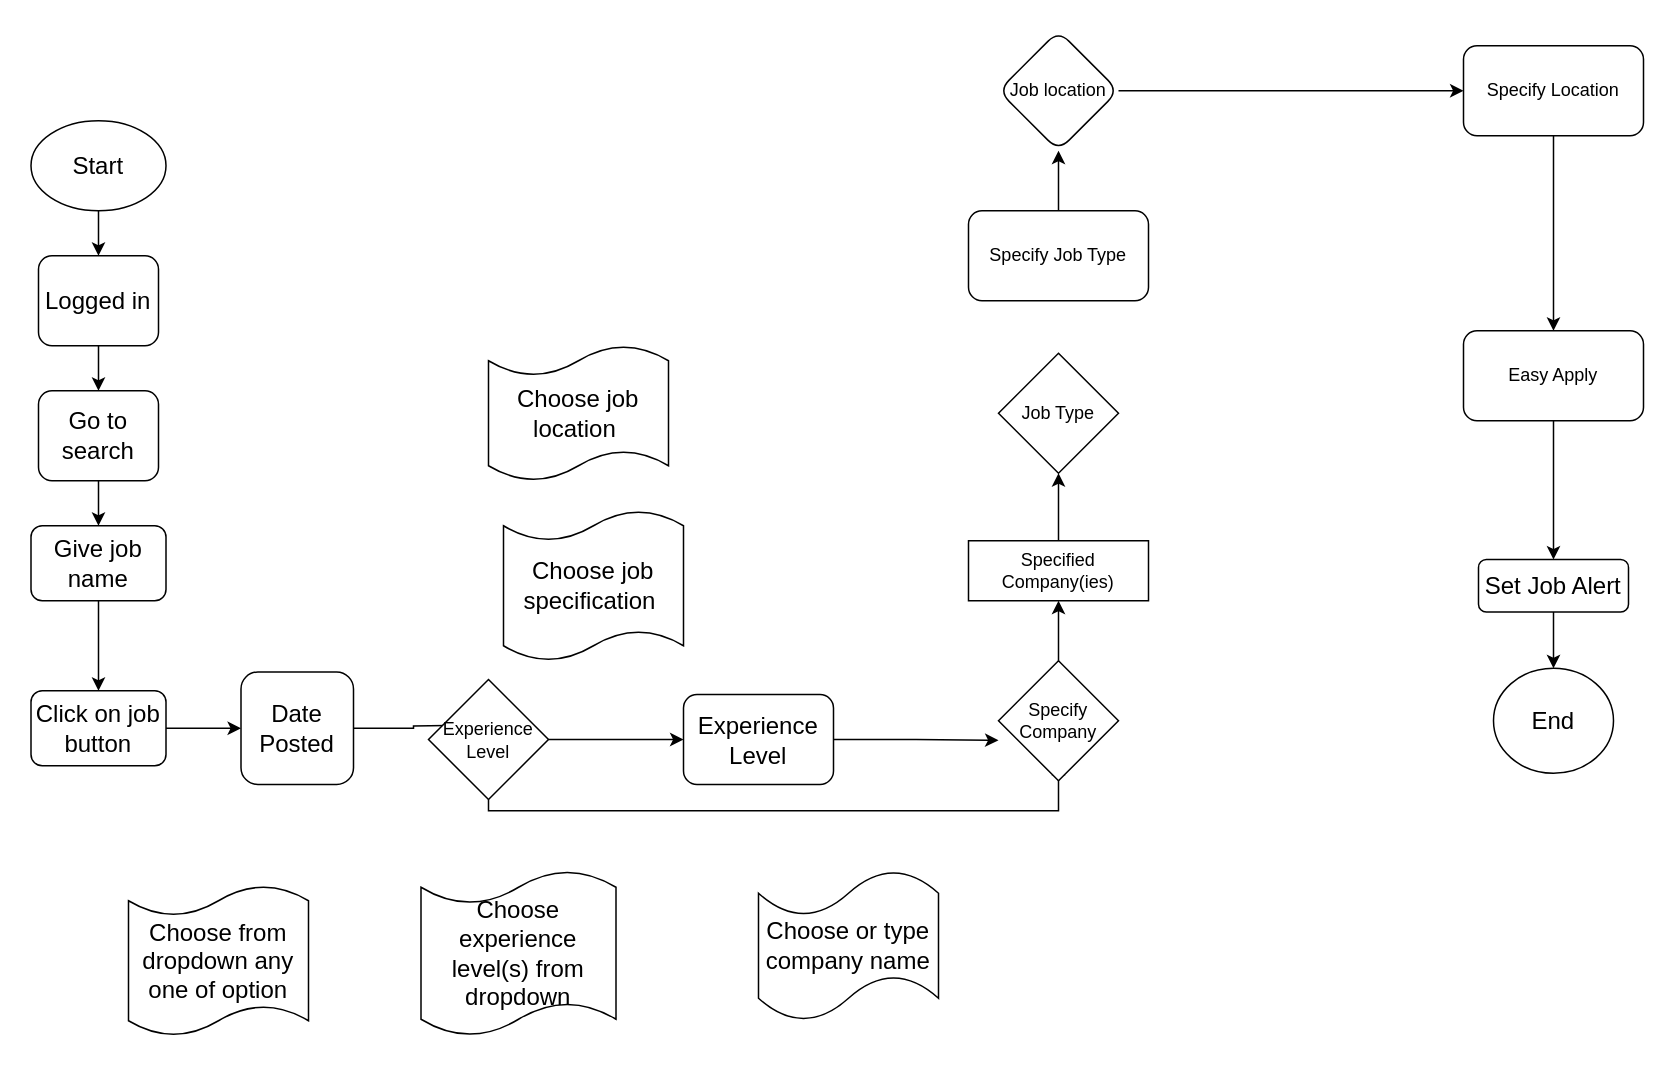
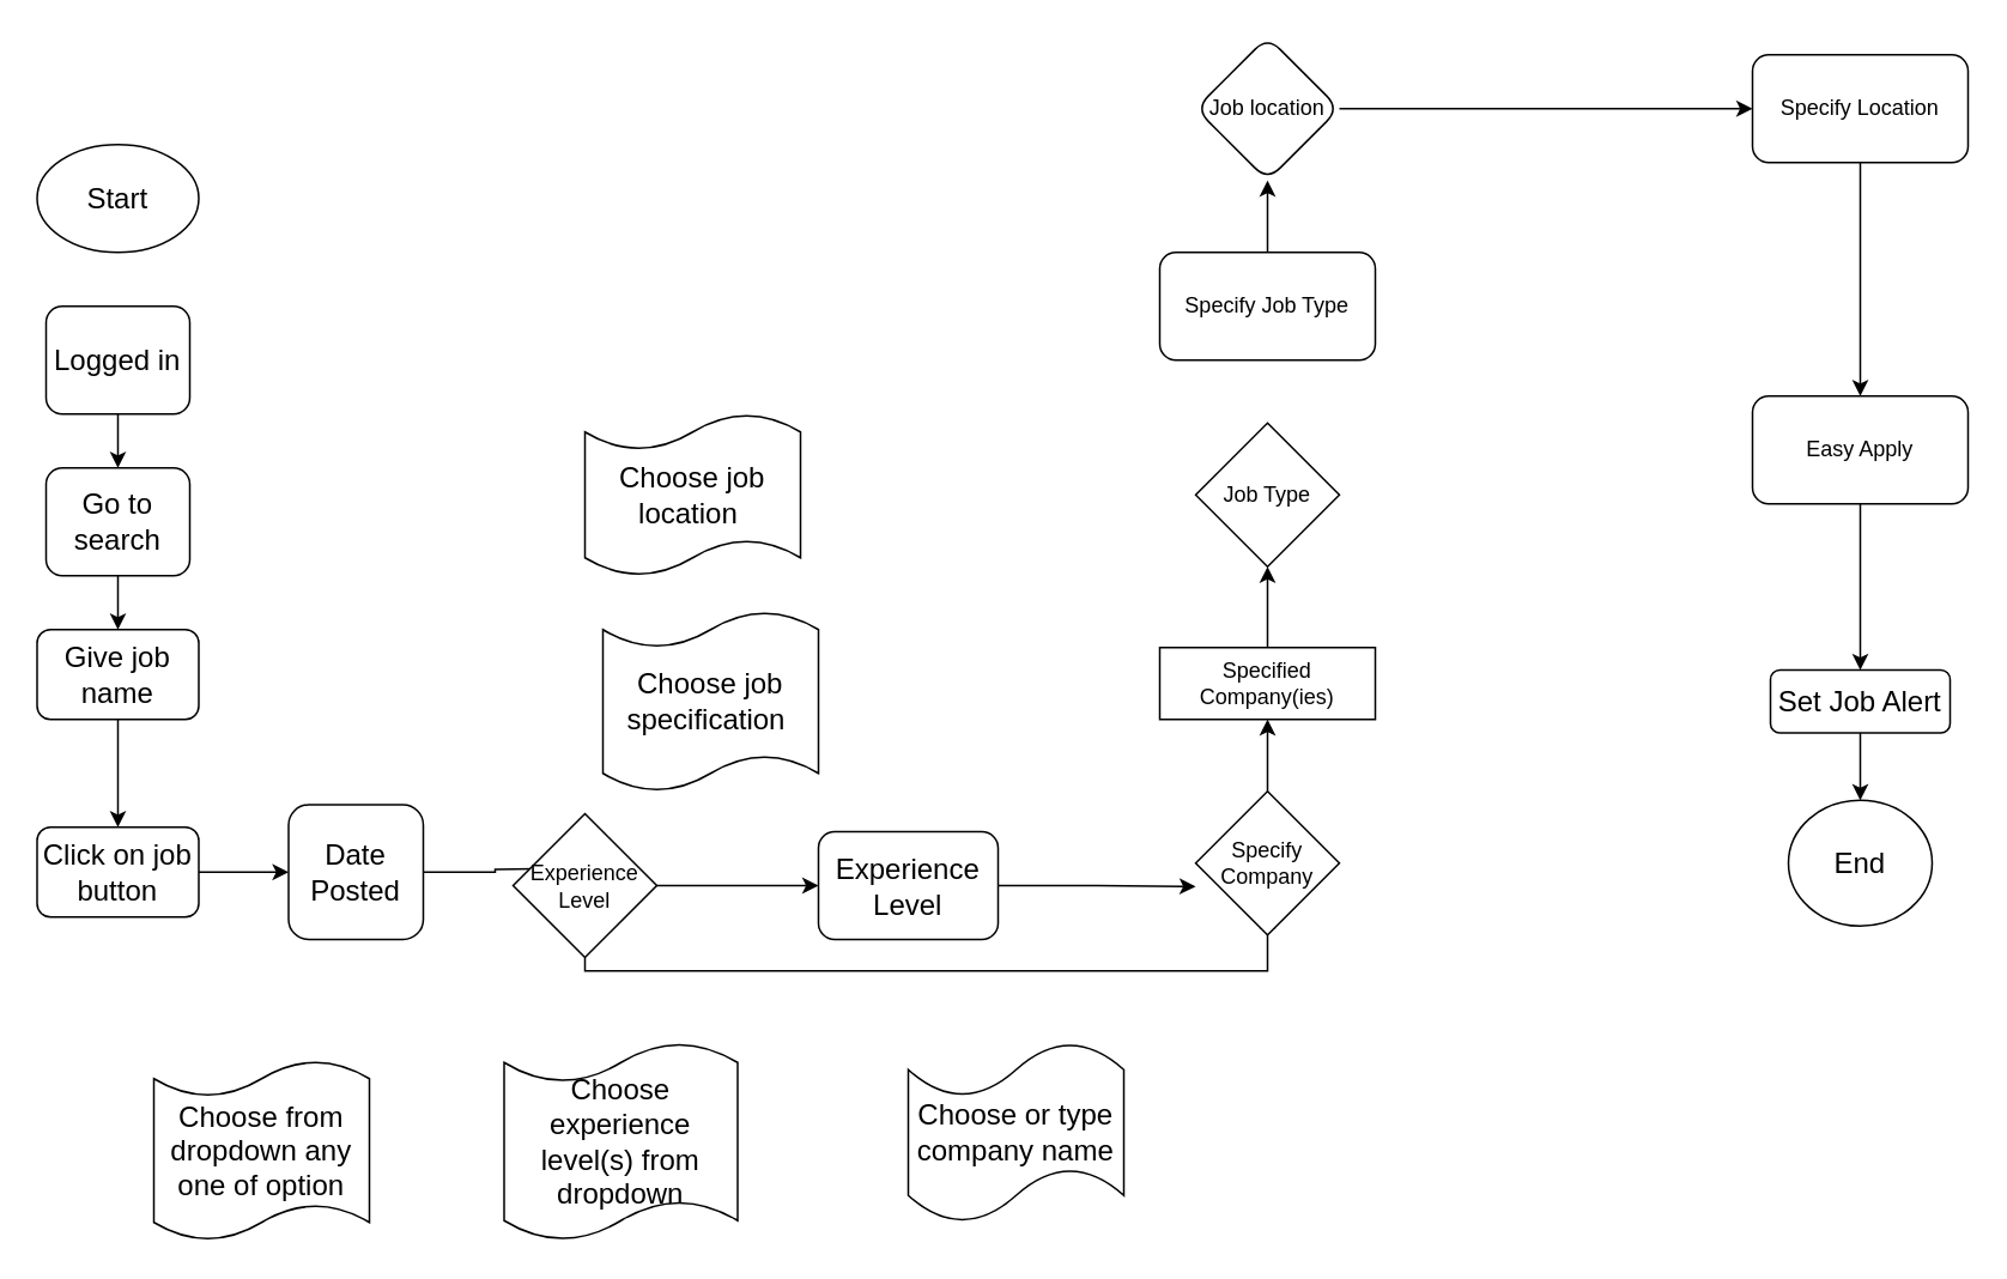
  <mxCell id="0" />
  <mxCell id="1" parent="0" />
- <mxCell id="2" value="" style="edgeStyle=orthogonalEdgeStyle;rounded=0;orthogonalLoop=1;jettySize=auto;html=1;fontSize=16;" edge="1" parent="1" source="3" target="5"><mxGeometry relative="1" as="geometry" /></mxCell>
  <mxCell id="3" value="Start" style="ellipse;whiteSpace=wrap;html=1;fontSize=16;" vertex="1" parent="1"><mxGeometry x="20" y="80" width="90" height="60" as="geometry" /></mxCell>
  <mxCell id="4" value="" style="edgeStyle=orthogonalEdgeStyle;rounded=0;orthogonalLoop=1;jettySize=auto;html=1;fontSize=16;" edge="1" parent="1" source="5" target="7"><mxGeometry relative="1" as="geometry" /></mxCell>
  <mxCell id="5" value="Logged in" style="rounded=1;whiteSpace=wrap;html=1;fontSize=16;" vertex="1" parent="1"><mxGeometry x="25" y="170" width="80" height="60" as="geometry" /></mxCell>
  <mxCell id="6" value="" style="edgeStyle=orthogonalEdgeStyle;rounded=0;orthogonalLoop=1;jettySize=auto;html=1;fontSize=16;" edge="1" parent="1" source="7" target="9"><mxGeometry relative="1" as="geometry" /></mxCell>
  <mxCell id="7" value="Go to search" style="whiteSpace=wrap;html=1;rounded=1;fontSize=16;" vertex="1" parent="1"><mxGeometry x="25" y="260" width="80" height="60" as="geometry" /></mxCell>
  <mxCell id="8" value="" style="edgeStyle=orthogonalEdgeStyle;rounded=0;orthogonalLoop=1;jettySize=auto;html=1;fontSize=16;" edge="1" parent="1" source="9" target="11"><mxGeometry relative="1" as="geometry" /></mxCell>
  <mxCell id="9" value="Give job name" style="whiteSpace=wrap;html=1;rounded=1;fontSize=16;" vertex="1" parent="1"><mxGeometry x="20" y="350" width="90" height="50" as="geometry" /></mxCell>
  <mxCell id="10" value="" style="edgeStyle=orthogonalEdgeStyle;rounded=0;orthogonalLoop=1;jettySize=auto;html=1;fontSize=16;" edge="1" parent="1" source="11" target="13"><mxGeometry relative="1" as="geometry" /></mxCell>
  <mxCell id="11" value="Click on job button" style="rounded=1;whiteSpace=wrap;html=1;fontSize=16;" vertex="1" parent="1"><mxGeometry x="20" y="460" width="90" height="50" as="geometry" /></mxCell>
  <mxCell id="12" value="" style="edgeStyle=orthogonalEdgeStyle;rounded=0;orthogonalLoop=1;jettySize=auto;html=1;fontSize=16;" edge="1" parent="1" source="13"><mxGeometry relative="1" as="geometry"><mxPoint x="315" y="483" as="targetPoint" /></mxGeometry></mxCell>
  <mxCell id="13" value="Date Posted" style="whiteSpace=wrap;html=1;rounded=1;fontSize=16;" vertex="1" parent="1"><mxGeometry x="160" y="447.5" width="75" height="75" as="geometry" /></mxCell>
  <mxCell id="14" style="edgeStyle=orthogonalEdgeStyle;rounded=0;orthogonalLoop=1;jettySize=auto;html=1;exitX=1;exitY=0.5;exitDx=0;exitDy=0;entryX=0;entryY=0.663;entryDx=0;entryDy=0;entryPerimeter=0;" edge="1" parent="1" source="15" target="37"><mxGeometry relative="1" as="geometry" /></mxCell>
  <mxCell id="15" value="Experience Level" style="whiteSpace=wrap;html=1;rounded=1;fontSize=16;" vertex="1" parent="1"><mxGeometry x="455" y="462.5" width="100" height="60" as="geometry" /></mxCell>
  <mxCell id="16" value="Choose from dropdown any one of option" style="shape=tape;whiteSpace=wrap;html=1;fontSize=16;size=0.2;" vertex="1" parent="1"><mxGeometry x="85" y="590" width="120" height="100" as="geometry" /></mxCell>
  <mxCell id="17" value="Choose experience level(s) from dropdown" style="shape=tape;whiteSpace=wrap;html=1;fontSize=16;size=0.2;" vertex="1" parent="1"><mxGeometry x="280" y="580" width="130" height="110" as="geometry" /></mxCell>
  <mxCell id="18" value="Choose or type company name" style="shape=tape;whiteSpace=wrap;html=1;fontSize=16;size=0.3;" vertex="1" parent="1"><mxGeometry x="505" y="580" width="120" height="100" as="geometry" /></mxCell>
  <mxCell id="19" style="edgeStyle=orthogonalEdgeStyle;rounded=0;orthogonalLoop=1;jettySize=auto;html=1;exitX=0.5;exitY=1;exitDx=0;exitDy=0;entryX=0.5;entryY=0;entryDx=0;entryDy=0;" edge="1" parent="1" source="20" target="23"><mxGeometry relative="1" as="geometry" /></mxCell>
  <mxCell id="20" value="Set Job Alert" style="whiteSpace=wrap;html=1;rounded=1;fontSize=16;" vertex="1" parent="1"><mxGeometry x="985" y="372.5" width="100" height="35" as="geometry" /></mxCell>
  <mxCell id="21" value="Choose job specification&amp;nbsp;" style="shape=tape;whiteSpace=wrap;html=1;size=0.2;fontSize=16;" vertex="1" parent="1"><mxGeometry x="335" y="340" width="120" height="100" as="geometry" /></mxCell>
  <mxCell id="22" value="Choose job location&amp;nbsp;" style="shape=tape;whiteSpace=wrap;html=1;size=0.222;fontSize=16;" vertex="1" parent="1"><mxGeometry x="325" y="230" width="120" height="90" as="geometry" /></mxCell>
  <mxCell id="23" value="&lt;font style=&quot;font-size: 16px;&quot;&gt;End&lt;/font&gt;" style="ellipse;whiteSpace=wrap;html=1;" vertex="1" parent="1"><mxGeometry x="995" y="445" width="80" height="70" as="geometry" /></mxCell>
  <mxCell id="24" style="edgeStyle=orthogonalEdgeStyle;rounded=0;orthogonalLoop=1;jettySize=auto;html=1;exitX=1;exitY=0.5;exitDx=0;exitDy=0;entryX=0;entryY=0.5;entryDx=0;entryDy=0;" edge="1" parent="1" source="26" target="15"><mxGeometry relative="1" as="geometry" /></mxCell>
  <mxCell id="25" style="edgeStyle=orthogonalEdgeStyle;rounded=0;orthogonalLoop=1;jettySize=auto;html=1;entryX=0.5;entryY=1;entryDx=0;entryDy=0;" edge="1" parent="1" source="26"><mxGeometry relative="1" as="geometry"><mxPoint x="705" y="507.5" as="targetPoint" /><Array as="points"><mxPoint x="325" y="540" /><mxPoint x="705" y="540" /></Array></mxGeometry></mxCell>
  <mxCell id="26" value="Experience Level" style="rhombus;whiteSpace=wrap;html=1;" vertex="1" parent="1"><mxGeometry x="285" y="452.5" width="80" height="80" as="geometry" /></mxCell>
  <mxCell id="27" value="Job Type" style="rhombus;whiteSpace=wrap;html=1;" vertex="1" parent="1"><mxGeometry x="665" y="235" width="80" height="80" as="geometry" /></mxCell>
  <mxCell id="28" value="" style="edgeStyle=orthogonalEdgeStyle;rounded=0;orthogonalLoop=1;jettySize=auto;html=1;" edge="1" parent="1" source="29" target="31"><mxGeometry relative="1" as="geometry" /></mxCell>
  <mxCell id="29" value="Specify Job Type" style="rounded=1;whiteSpace=wrap;html=1;" vertex="1" parent="1"><mxGeometry x="645" y="140" width="120" height="60" as="geometry" /></mxCell>
  <mxCell id="30" value="" style="edgeStyle=orthogonalEdgeStyle;rounded=0;orthogonalLoop=1;jettySize=auto;html=1;" edge="1" parent="1" source="31" target="33"><mxGeometry relative="1" as="geometry" /></mxCell>
  <mxCell id="31" value="Job location" style="rhombus;whiteSpace=wrap;html=1;rounded=1;" vertex="1" parent="1"><mxGeometry x="665" y="20" width="80" height="80" as="geometry" /></mxCell>
  <mxCell id="32" value="" style="edgeStyle=orthogonalEdgeStyle;rounded=0;orthogonalLoop=1;jettySize=auto;html=1;" edge="1" parent="1" source="33" target="35"><mxGeometry relative="1" as="geometry" /></mxCell>
  <mxCell id="33" value="Specify Location" style="whiteSpace=wrap;html=1;rounded=1;" vertex="1" parent="1"><mxGeometry x="975" y="30" width="120" height="60" as="geometry" /></mxCell>
  <mxCell id="34" style="edgeStyle=orthogonalEdgeStyle;rounded=0;orthogonalLoop=1;jettySize=auto;html=1;exitX=0.5;exitY=1;exitDx=0;exitDy=0;entryX=0.5;entryY=0;entryDx=0;entryDy=0;" edge="1" parent="1" source="35" target="20"><mxGeometry relative="1" as="geometry" /></mxCell>
  <mxCell id="35" value="Easy Apply" style="whiteSpace=wrap;html=1;rounded=1;" vertex="1" parent="1"><mxGeometry x="975" y="220" width="120" height="60" as="geometry" /></mxCell>
  <mxCell id="36" style="edgeStyle=orthogonalEdgeStyle;rounded=0;orthogonalLoop=1;jettySize=auto;html=1;exitX=0.5;exitY=0;exitDx=0;exitDy=0;entryX=0.5;entryY=1;entryDx=0;entryDy=0;" edge="1" parent="1" source="37" target="39"><mxGeometry relative="1" as="geometry" /></mxCell>
  <mxCell id="37" value="Specify Company" style="rhombus;whiteSpace=wrap;html=1;" vertex="1" parent="1"><mxGeometry x="665" y="440" width="80" height="80" as="geometry" /></mxCell>
  <mxCell id="38" style="edgeStyle=orthogonalEdgeStyle;rounded=0;orthogonalLoop=1;jettySize=auto;html=1;" edge="1" parent="1" source="39" target="27"><mxGeometry relative="1" as="geometry" /></mxCell>
  <mxCell id="39" value="Specified Company(ies)" style="whiteSpace=wrap;html=1;rounded=0;" vertex="1" parent="1"><mxGeometry x="645" y="360" width="120" height="40" as="geometry" /></mxCell>
